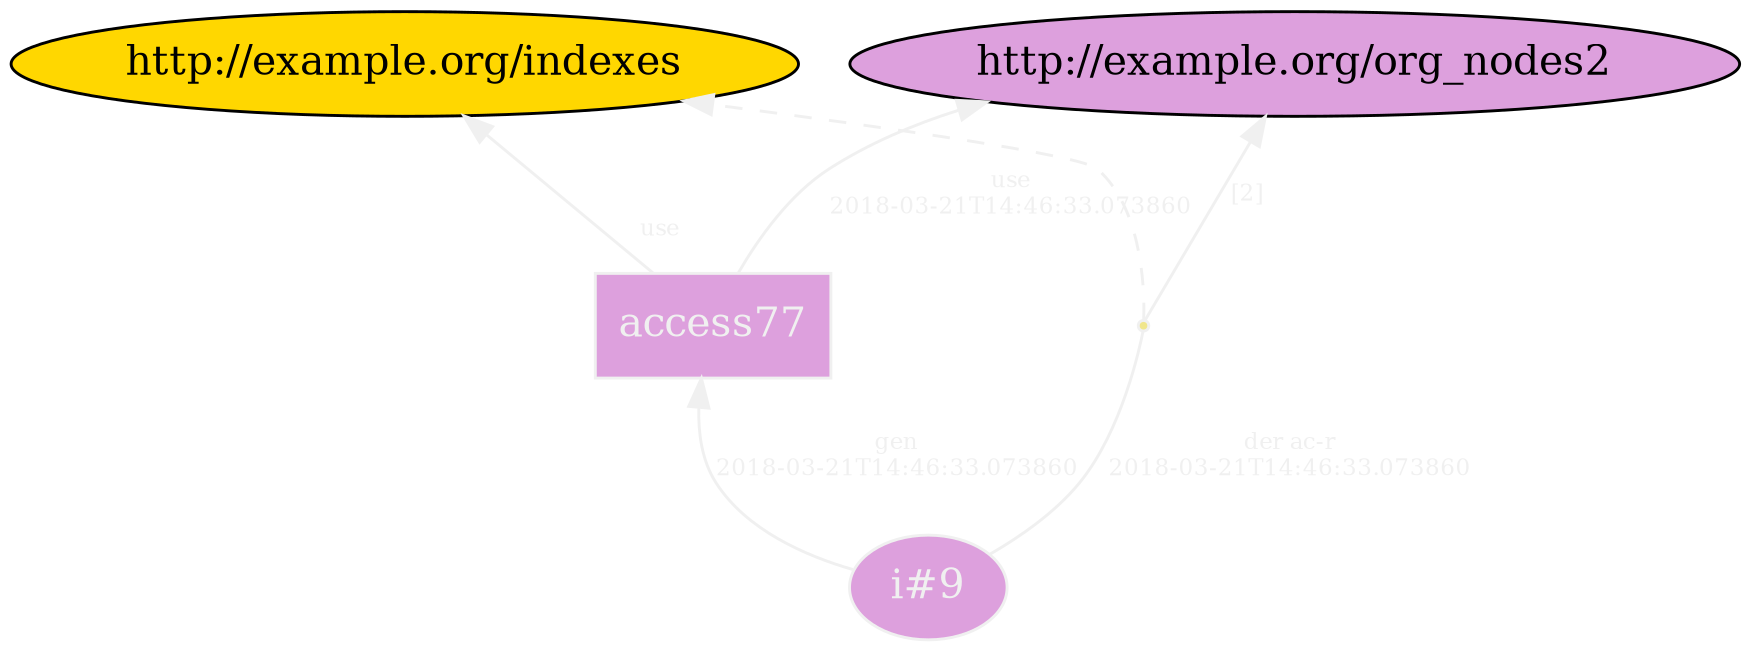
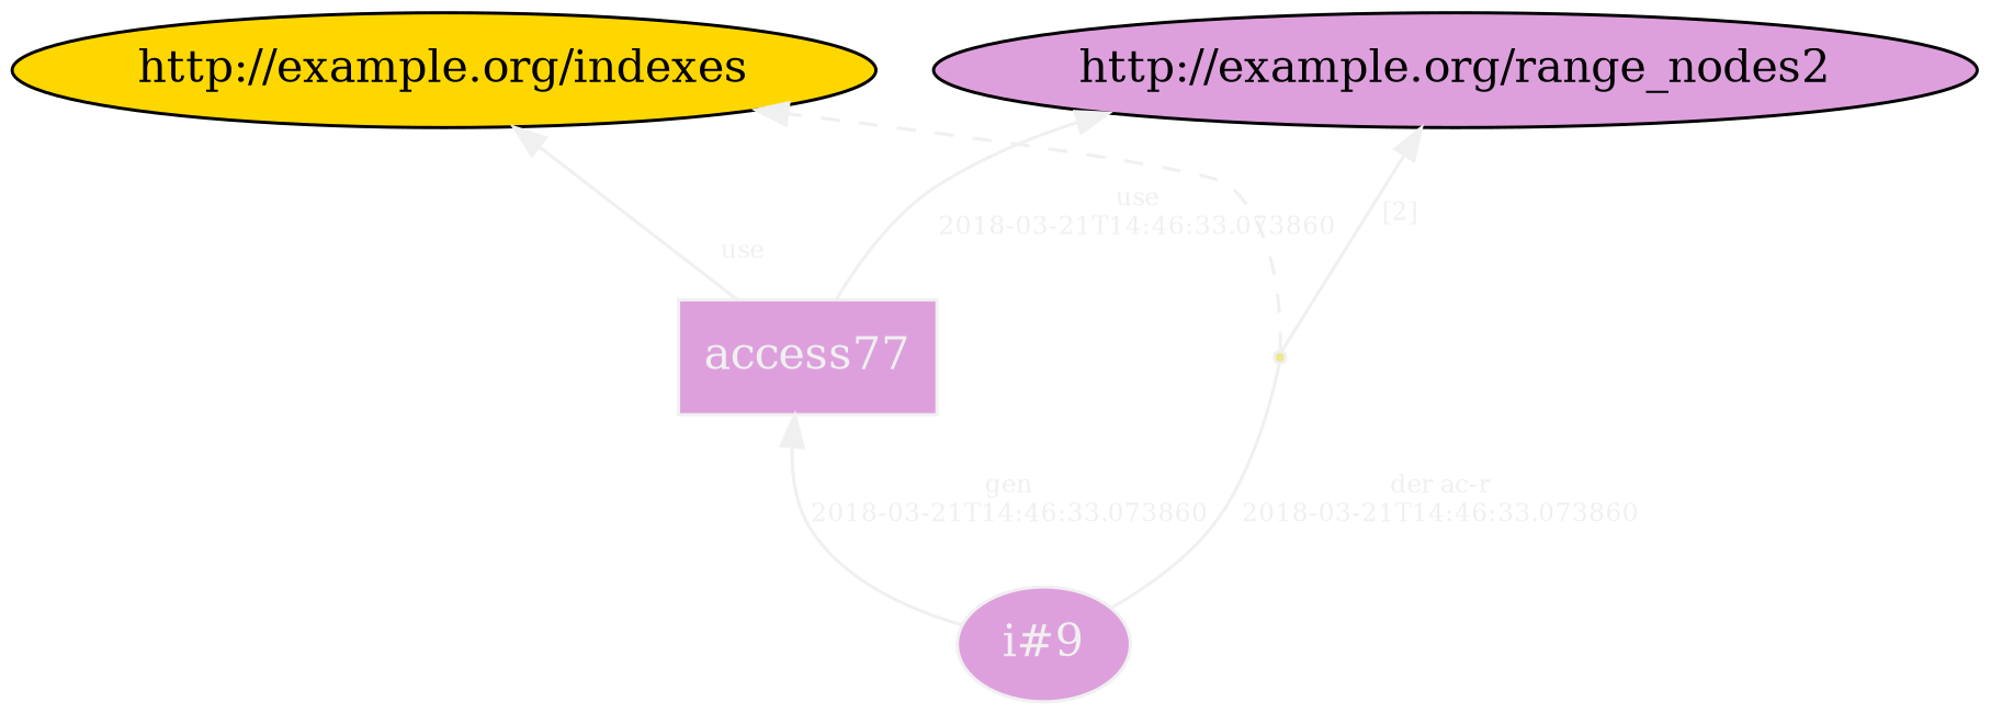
  digraph {
    rankdir=BT
    node [color="#F0F0F0" fillcolor=plum fontcolor="#F0F0F0" style=filled]
    edge [angle=60.0 color="#F0F0F0" distance=1.5 fontcolor="#F0F0F0" fontsize=8 rotation=20]
    n1 [label="i#9"]
    n2 [label=access77 shape=polygon sides=4]
    bn0 [shape=point fillcolor=khaki]
    "http://example.org/indexes" [fillcolor=gold color="" fontcolor=""]
-   "http://example.org/range_nodes2" [label="http://example.org/org_nodes2" color="" fontcolor=""]
+   "http://example.org/range_nodes2" [color="" fontcolor=""]
    n1 -> n2 [label="gen\n2018-03-21T14:46:33.073860"]
    n1 -> bn0 [arrowhead=none label="der ac-r\n2018-03-21T14:46:33.073860"]
    n2 -> "http://example.org/indexes" [labelangle=60.0 labeldistance=1.5 labelfontsize=8 taillabel=use angle="" distance="" fontsize=""]
    n2 -> "http://example.org/range_nodes2" [label="use\n2018-03-21T14:46:33.073860"]
    bn0 -> "http://example.org/indexes" [style=dashed angle="" distance="" fontsize="" rotation=""]
    bn0 -> "http://example.org/range_nodes2" [label="[2]"]
  }
